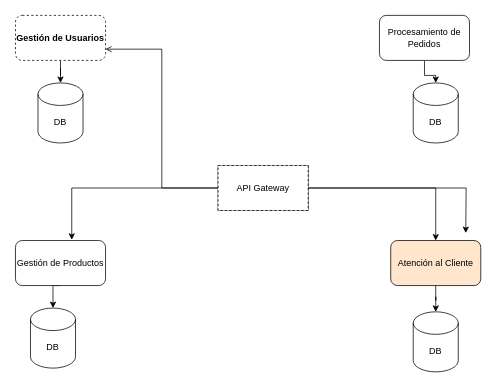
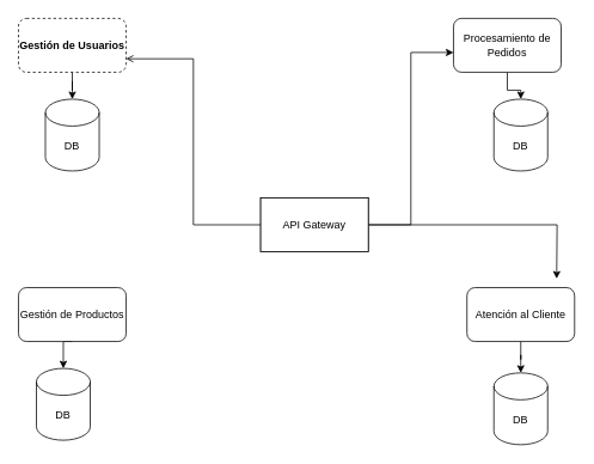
  <mxCell id="0" />
  <mxCell id="1" parent="0" />
  <mxCell id="2" value="" style="rounded=0;whiteSpace=wrap;html=1;" vertex="1" parent="1"><mxGeometry x="290" y="220" width="120" height="60" as="geometry" /></mxCell>
- <mxCell id="3" style="edgeStyle=orthogonalEdgeStyle;rounded=0;orthogonalLoop=1;jettySize=auto;html=1;entryX=0.625;entryY=-0.017;entryDx=0;entryDy=0;entryPerimeter=0;" edge="1" parent="1" source="7" target="11"><mxGeometry relative="1" as="geometry" /></mxCell>
  <mxCell id="4" style="edgeStyle=orthogonalEdgeStyle;rounded=0;orthogonalLoop=1;jettySize=auto;html=1;" edge="1" parent="1" source="7"><mxGeometry relative="1" as="geometry"><mxPoint x="620" y="310" as="targetPoint" /></mxGeometry></mxCell>
- <mxCell id="5" style="edgeStyle=orthogonalEdgeStyle;rounded=0;orthogonalLoop=1;jettySize=auto;html=1;" edge="1" parent="1" source="7" target="15"><mxGeometry relative="1" as="geometry" /></mxCell>
+ <mxCell id="5" style="edgeStyle=orthogonalEdgeStyle;rounded=0;orthogonalLoop=1;jettySize=auto;html=1;entryX=0;entryY=0.633;entryDx=0;entryDy=0;entryPerimeter=0;" edge="1" parent="1" source="7" target="13"><mxGeometry relative="1" as="geometry" /></mxCell>
  <mxCell id="6" style="edgeStyle=orthogonalEdgeStyle;rounded=0;orthogonalLoop=1;jettySize=auto;html=1;entryX=1;entryY=0.75;entryDx=0;entryDy=0;endArrow=open;" edge="1" parent="1" source="7" target="9"><mxGeometry relative="1" as="geometry" /></mxCell>
- <mxCell id="7" value="&lt;meta charset=&quot;utf-8&quot;&gt;API Gateway" style="rounded=0;whiteSpace=wrap;html=1;dashed=1;" vertex="1" parent="1"><mxGeometry x="290" y="220" width="120" height="60" as="geometry" /></mxCell>
+ <mxCell id="7" value="&lt;meta charset=&quot;utf-8&quot;&gt;API Gateway" style="rounded=0;whiteSpace=wrap;html=1;" vertex="1" parent="1"><mxGeometry x="290" y="220" width="120" height="60" as="geometry" /></mxCell>
  <mxCell id="8" style="edgeStyle=orthogonalEdgeStyle;rounded=0;orthogonalLoop=1;jettySize=auto;html=1;exitX=0.5;exitY=1;exitDx=0;exitDy=0;" edge="1" parent="1" source="9" target="16"><mxGeometry relative="1" as="geometry" /></mxCell>
  <mxCell id="9" value="&lt;meta charset=&quot;utf-8&quot;&gt;&lt;strong&gt;Gestión de Usuarios&lt;/strong&gt;" style="rounded=1;whiteSpace=wrap;html=1;dashed=1;" vertex="1" parent="1"><mxGeometry x="20" y="20" width="120" height="60" as="geometry" /></mxCell>
  <mxCell id="10" style="edgeStyle=orthogonalEdgeStyle;rounded=0;orthogonalLoop=1;jettySize=auto;html=1;exitX=0.5;exitY=1;exitDx=0;exitDy=0;entryX=0.5;entryY=0;entryDx=0;entryDy=0;entryPerimeter=0;" edge="1" parent="1" source="11" target="17"><mxGeometry relative="1" as="geometry" /></mxCell>
  <mxCell id="11" value="&lt;meta charset=&quot;utf-8&quot;&gt;Gestión de Productos" style="rounded=1;whiteSpace=wrap;html=1;" vertex="1" parent="1"><mxGeometry x="20" y="320" width="120" height="60" as="geometry" /></mxCell>
  <mxCell id="12" value="" style="edgeStyle=orthogonalEdgeStyle;rounded=0;orthogonalLoop=1;jettySize=auto;html=1;" edge="1" parent="1" source="13" target="18"><mxGeometry relative="1" as="geometry" /></mxCell>
  <mxCell id="13" value="&lt;meta charset=&quot;utf-8&quot;&gt;Procesamiento de Pedidos" style="rounded=1;whiteSpace=wrap;html=1;" vertex="1" parent="1"><mxGeometry x="505" y="20" width="120" height="60" as="geometry" /></mxCell>
  <mxCell id="14" value="" style="edgeStyle=orthogonalEdgeStyle;rounded=0;orthogonalLoop=1;jettySize=auto;html=1;" edge="1" parent="1" source="15" target="19"><mxGeometry relative="1" as="geometry" /></mxCell>
- <mxCell id="15" value="&lt;meta charset=&quot;utf-8&quot;&gt;Atención al Cliente" style="rounded=1;whiteSpace=wrap;html=1;fillColor=#ffe6cc;" vertex="1" parent="1"><mxGeometry x="520" y="320" width="120" height="60" as="geometry" /></mxCell>
+ <mxCell id="15" value="&lt;meta charset=&quot;utf-8&quot;&gt;Atención al Cliente" style="rounded=1;whiteSpace=wrap;html=1;" vertex="1" parent="1"><mxGeometry x="520" y="320" width="120" height="60" as="geometry" /></mxCell>
  <mxCell id="16" value="&lt;meta charset=&quot;utf-8&quot;&gt;DB" style="shape=cylinder3;whiteSpace=wrap;html=1;boundedLbl=1;backgroundOutline=1;size=15;" vertex="1" parent="1"><mxGeometry x="50" y="110" width="60" height="80" as="geometry" /></mxCell>
  <mxCell id="17" value="&lt;meta charset=&quot;utf-8&quot;&gt;DB" style="shape=cylinder3;whiteSpace=wrap;html=1;boundedLbl=1;backgroundOutline=1;size=15;" vertex="1" parent="1"><mxGeometry x="40" y="410" width="60" height="80" as="geometry" /></mxCell>
  <mxCell id="18" value="&lt;meta charset=&quot;utf-8&quot;&gt;DB" style="shape=cylinder3;whiteSpace=wrap;html=1;boundedLbl=1;backgroundOutline=1;size=15;" vertex="1" parent="1"><mxGeometry x="550" y="110" width="60" height="80" as="geometry" /></mxCell>
  <mxCell id="19" value="&lt;meta charset=&quot;utf-8&quot;&gt;DB" style="shape=cylinder3;whiteSpace=wrap;html=1;boundedLbl=1;backgroundOutline=1;size=15;" vertex="1" parent="1"><mxGeometry x="550" y="415" width="60" height="80" as="geometry" /></mxCell>
